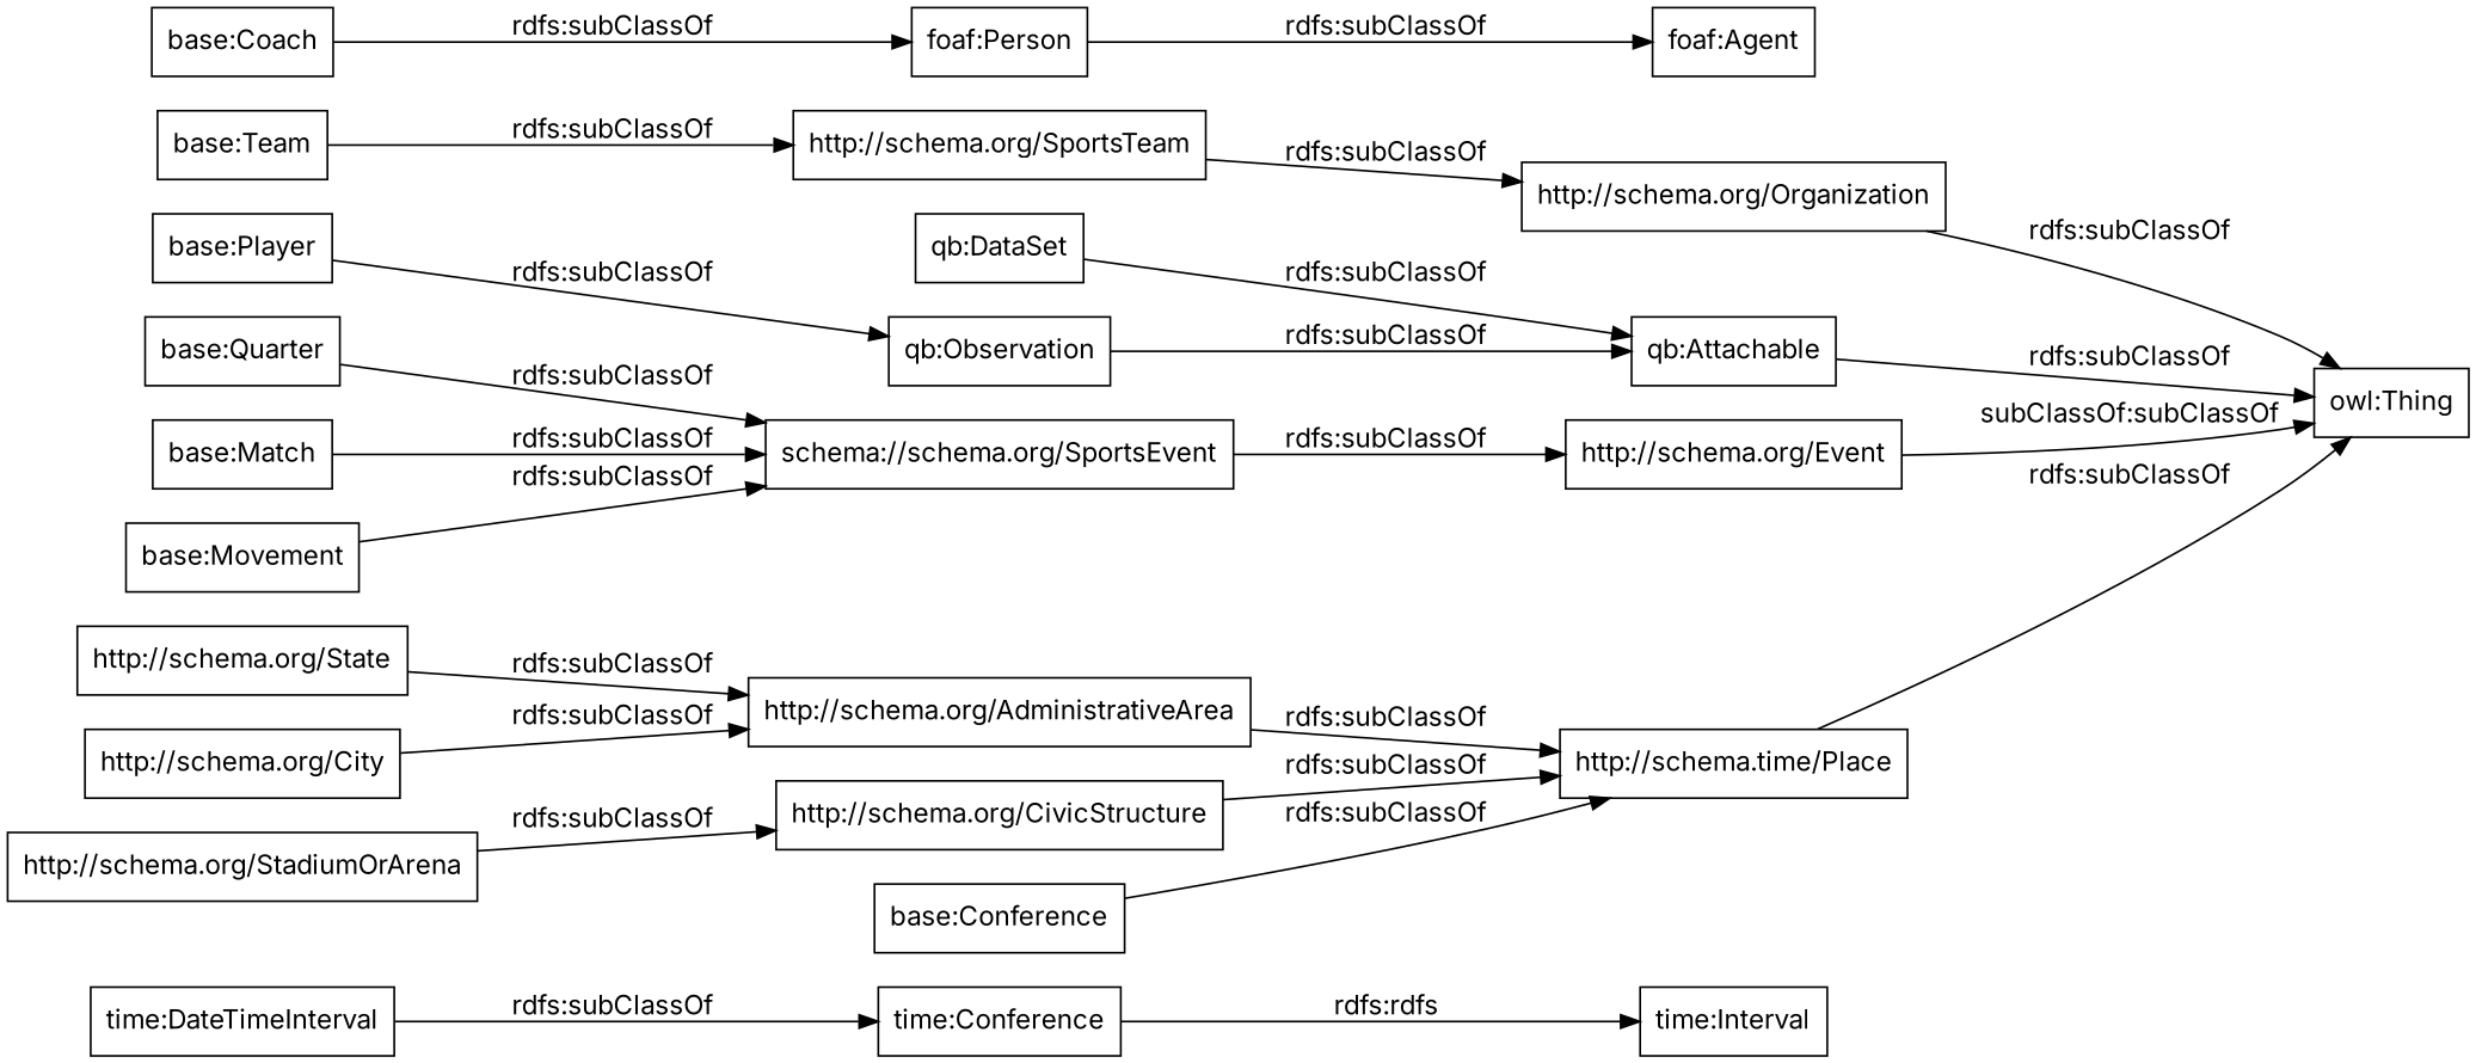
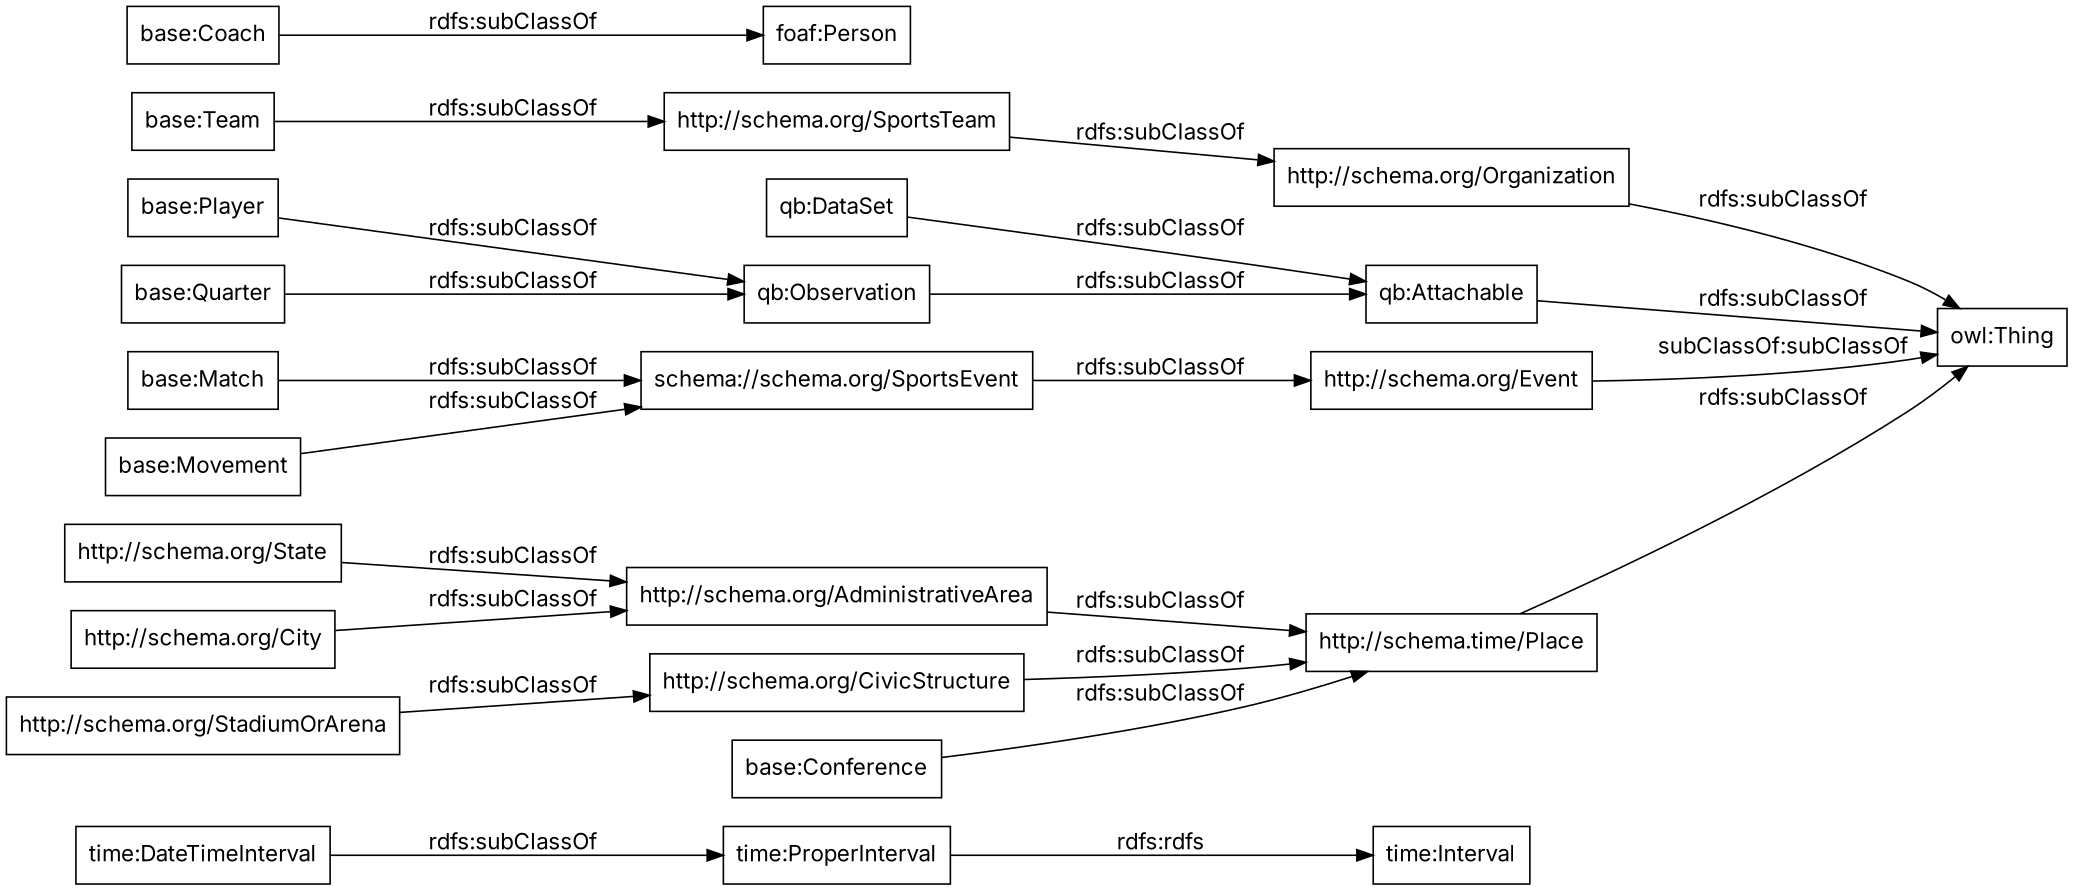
  digraph {
    fontname=Inter
    rankdir=LR
    node [color=black fontname=Inter shape=rectangle]
    edge [fontname=Inter]
    "time:DateTimeInterval"
-   "time:ProperInterval" [label="time:Conference"]
+   "time:ProperInterval"
    "time:Interval"
    n4 [label="http://schema.time/Place"]
    "http://schema.org/AdministrativeArea"
    "owl:Thing"
    "base:Team"
    "http://schema.org/SportsTeam"
    "http://schema.org/Organization"
    "qb:DataSet"
    "qb:Attachable"
    "http://schema.org/CivicStructure"
    "base:Coach"
    "foaf:Person"
-   "foaf:Agent"
    n16 [label="schema://schema.org/SportsEvent"]
    "http://schema.org/Event"
    "http://schema.org/State"
    "http://schema.org/City"
    "base:Player"
    "qb:Observation"
    "base:Quarter"
    "http://schema.org/StadiumOrArena"
    "base:Match"
    "base:Movement"
    "base:Conference"
    "time:DateTimeInterval" -> "time:ProperInterval" [label="rdfs:subClassOf"]
    "time:ProperInterval" -> "time:Interval" [label="rdfs:rdfs"]
    n4 -> "owl:Thing" [label="rdfs:subClassOf"]
    "http://schema.org/AdministrativeArea" -> n4 [label="rdfs:subClassOf"]
    "base:Team" -> "http://schema.org/SportsTeam" [label="rdfs:subClassOf"]
    "http://schema.org/SportsTeam" -> "http://schema.org/Organization" [label="rdfs:subClassOf"]
    "http://schema.org/Organization" -> "owl:Thing" [label="rdfs:subClassOf"]
    "qb:DataSet" -> "qb:Attachable" [label="rdfs:subClassOf"]
    "qb:Attachable" -> "owl:Thing" [label="rdfs:subClassOf"]
    "http://schema.org/CivicStructure" -> n4 [label="rdfs:subClassOf"]
    "base:Coach" -> "foaf:Person" [label="rdfs:subClassOf"]
-   "foaf:Person" -> "foaf:Agent" [label="rdfs:subClassOf"]
    n16 -> "http://schema.org/Event" [label="rdfs:subClassOf"]
    "http://schema.org/Event" -> "owl:Thing" [label="subClassOf:subClassOf"]
    "http://schema.org/State" -> "http://schema.org/AdministrativeArea" [label="rdfs:subClassOf"]
    "http://schema.org/City" -> "http://schema.org/AdministrativeArea" [label="rdfs:subClassOf"]
    "base:Player" -> "qb:Observation" [label="rdfs:subClassOf"]
    "qb:Observation" -> "qb:Attachable" [label="rdfs:subClassOf"]
-   "base:Quarter" -> n16 [label="rdfs:subClassOf"]
+   "base:Quarter" -> "qb:Observation" [label="rdfs:subClassOf"]
    "http://schema.org/StadiumOrArena" -> "http://schema.org/CivicStructure" [label="rdfs:subClassOf"]
    "base:Match" -> n16 [label="rdfs:subClassOf"]
    "base:Movement" -> n16 [label="rdfs:subClassOf"]
    "base:Conference" -> n4 [label="rdfs:subClassOf"]
  }
